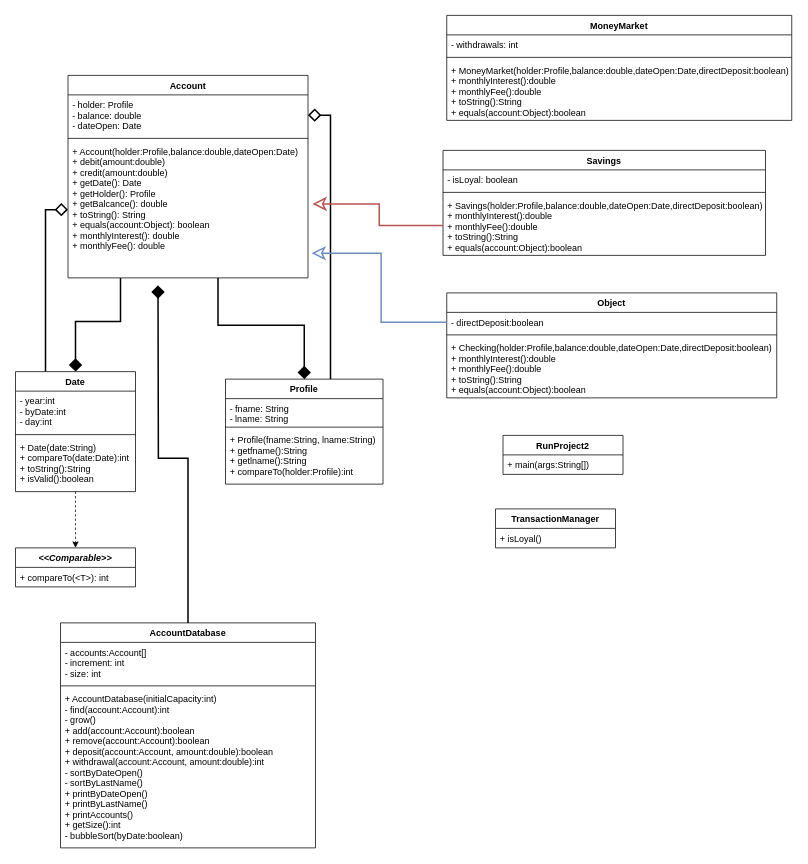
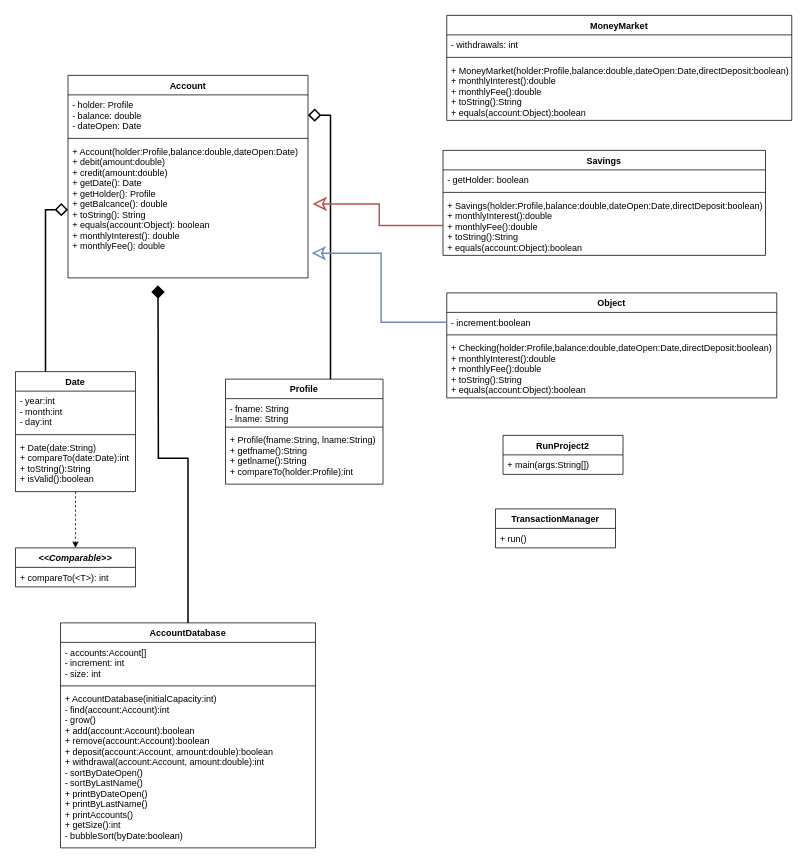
  <mxCell id="0" />
  <mxCell id="1" parent="0" />
  <mxCell id="2" style="edgeStyle=orthogonalEdgeStyle;rounded=0;orthogonalLoop=1;jettySize=auto;html=1;entryX=0.5;entryY=0;entryDx=0;entryDy=0;dashed=1;" parent="1" source="27" target="31" edge="1"><mxGeometry relative="1" as="geometry" /></mxCell>
  <mxCell id="3" style="edgeStyle=orthogonalEdgeStyle;rounded=0;orthogonalLoop=1;jettySize=auto;html=1;entryX=1;entryY=0.5;entryDx=0;entryDy=0;endArrow=diamond;endFill=0;strokeWidth=2;jumpSize=6;endSize=13;" parent="1" source="4" target="11" edge="1"><mxGeometry relative="1" as="geometry"><Array as="points"><mxPoint x="440" y="153" /></Array></mxGeometry></mxCell>
  <mxCell id="4" value="Profile" style="swimlane;fontStyle=1;align=center;verticalAlign=top;childLayout=stackLayout;horizontal=1;startSize=26;horizontalStack=0;resizeParent=1;resizeParentMax=0;resizeLast=0;collapsible=1;marginBottom=0;" parent="1" vertex="1"><mxGeometry x="300" y="505" width="210" height="140" as="geometry" /></mxCell>
  <mxCell id="5" value="- fname: String&#10;- lname: String" style="text;strokeColor=none;fillColor=none;align=left;verticalAlign=top;spacingLeft=4;spacingRight=4;overflow=hidden;rotatable=0;points=[[0,0.5],[1,0.5]];portConstraint=eastwest;" parent="4" vertex="1"><mxGeometry y="26" width="210" height="34" as="geometry" /></mxCell>
  <mxCell id="6" value="" style="line;strokeWidth=1;fillColor=none;align=left;verticalAlign=middle;spacingTop=-1;spacingLeft=3;spacingRight=3;rotatable=0;labelPosition=right;points=[];portConstraint=eastwest;" parent="4" vertex="1"><mxGeometry y="60" width="210" height="8" as="geometry" /></mxCell>
  <mxCell id="7" value="+ Profile(fname:String, lname:String)&#10;+ getfname():String&#10;+ getlname():String&#10;+ compareTo(holder:Profile):int" style="text;strokeColor=none;fillColor=none;align=left;verticalAlign=top;spacingLeft=4;spacingRight=4;overflow=hidden;rotatable=0;points=[[0,0.5],[1,0.5]];portConstraint=eastwest;" parent="4" vertex="1"><mxGeometry y="68" width="210" height="72" as="geometry" /></mxCell>
- <mxCell id="8" style="edgeStyle=orthogonalEdgeStyle;rounded=0;orthogonalLoop=1;jettySize=auto;html=1;entryX=0.5;entryY=0;entryDx=0;entryDy=0;endArrow=diamond;endFill=1;strokeWidth=2;endSize=13;" parent="1" source="10" target="27" edge="1"><mxGeometry relative="1" as="geometry"><Array as="points"><mxPoint x="160" y="428" /><mxPoint x="100" y="428" /></Array></mxGeometry></mxCell>
- <mxCell id="9" style="edgeStyle=orthogonalEdgeStyle;rounded=0;orthogonalLoop=1;jettySize=auto;html=1;endArrow=diamond;endFill=1;strokeWidth=2;endSize=13;" parent="1" source="10" target="4" edge="1"><mxGeometry relative="1" as="geometry"><Array as="points"><mxPoint x="290" y="433" /><mxPoint x="405" y="433" /></Array></mxGeometry></mxCell>
  <mxCell id="10" value="Account" style="swimlane;fontStyle=1;align=center;verticalAlign=top;childLayout=stackLayout;horizontal=1;startSize=26;horizontalStack=0;resizeParent=1;resizeParentMax=0;resizeLast=0;collapsible=1;marginBottom=0;" parent="1" vertex="1"><mxGeometry x="90" y="100" width="320" height="270" as="geometry" /></mxCell>
  <mxCell id="11" value="- holder: Profile&#10;- balance: double&#10;- dateOpen: Date" style="text;strokeColor=none;fillColor=none;align=left;verticalAlign=top;spacingLeft=4;spacingRight=4;overflow=hidden;rotatable=0;points=[[0,0.5],[1,0.5]];portConstraint=eastwest;" parent="10" vertex="1"><mxGeometry y="26" width="320" height="54" as="geometry" /></mxCell>
  <mxCell id="12" value="" style="line;strokeWidth=1;fillColor=none;align=left;verticalAlign=middle;spacingTop=-1;spacingLeft=3;spacingRight=3;rotatable=0;labelPosition=right;points=[];portConstraint=eastwest;" parent="10" vertex="1"><mxGeometry y="80" width="320" height="8" as="geometry" /></mxCell>
  <mxCell id="13" value="+ Account(holder:Profile,balance:double,dateOpen:Date)&#10;+ debit(amount:double)&#10;+ credit(amount:double)&#10;+ getDate(): Date&#10;+ getHolder(): Profile&#10;+ getBalcance(): double&#10;+ toString(): String&#10;+ equals(account:Object): boolean&#10;+ monthlyInterest(): double&#10;+ monthlyFee(): double" style="text;strokeColor=none;fillColor=none;align=left;verticalAlign=top;spacingLeft=4;spacingRight=4;overflow=hidden;rotatable=0;points=[[0,0.5],[1,0.5]];portConstraint=eastwest;" parent="10" vertex="1"><mxGeometry y="88" width="320" height="182" as="geometry" /></mxCell>
  <mxCell id="14" value="MoneyMarket" style="swimlane;fontStyle=1;align=center;verticalAlign=top;childLayout=stackLayout;horizontal=1;startSize=26;horizontalStack=0;resizeParent=1;resizeParentMax=0;resizeLast=0;collapsible=1;marginBottom=0;" parent="1" vertex="1"><mxGeometry x="595" y="20" width="460" height="140" as="geometry" /></mxCell>
  <mxCell id="15" value="- withdrawals: int" style="text;strokeColor=none;fillColor=none;align=left;verticalAlign=top;spacingLeft=4;spacingRight=4;overflow=hidden;rotatable=0;points=[[0,0.5],[1,0.5]];portConstraint=eastwest;" parent="14" vertex="1"><mxGeometry y="26" width="460" height="26" as="geometry" /></mxCell>
  <mxCell id="16" value="" style="line;strokeWidth=1;fillColor=none;align=left;verticalAlign=middle;spacingTop=-1;spacingLeft=3;spacingRight=3;rotatable=0;labelPosition=right;points=[];portConstraint=eastwest;" parent="14" vertex="1"><mxGeometry y="52" width="460" height="8" as="geometry" /></mxCell>
  <mxCell id="17" value="+ MoneyMarket(holder:Profile,balance:double,dateOpen:Date,directDeposit:boolean)&#10;+ monthlyInterest():double&#10;+ monthlyFee():double&#10;+ toString():String&#10;+ equals(account:Object):boolean" style="text;strokeColor=none;fillColor=none;align=left;verticalAlign=top;spacingLeft=4;spacingRight=4;overflow=hidden;rotatable=0;points=[[0,0.5],[1,0.5]];portConstraint=eastwest;" parent="14" vertex="1"><mxGeometry y="60" width="460" height="80" as="geometry" /></mxCell>
  <mxCell id="18" value="Savings" style="swimlane;fontStyle=1;align=center;verticalAlign=top;childLayout=stackLayout;horizontal=1;startSize=26;horizontalStack=0;resizeParent=1;resizeParentMax=0;resizeLast=0;collapsible=1;marginBottom=0;" parent="1" vertex="1"><mxGeometry x="590" y="200" width="430" height="140" as="geometry" /></mxCell>
- <mxCell id="19" value="- isLoyal: boolean" style="text;strokeColor=none;fillColor=none;align=left;verticalAlign=top;spacingLeft=4;spacingRight=4;overflow=hidden;rotatable=0;points=[[0,0.5],[1,0.5]];portConstraint=eastwest;" parent="18" vertex="1"><mxGeometry y="26" width="430" height="26" as="geometry" /></mxCell>
+ <mxCell id="19" value="- getHolder: boolean" style="text;strokeColor=none;fillColor=none;align=left;verticalAlign=top;spacingLeft=4;spacingRight=4;overflow=hidden;rotatable=0;points=[[0,0.5],[1,0.5]];portConstraint=eastwest;" parent="18" vertex="1"><mxGeometry y="26" width="430" height="26" as="geometry" /></mxCell>
  <mxCell id="20" value="" style="line;strokeWidth=1;fillColor=none;align=left;verticalAlign=middle;spacingTop=-1;spacingLeft=3;spacingRight=3;rotatable=0;labelPosition=right;points=[];portConstraint=eastwest;" parent="18" vertex="1"><mxGeometry y="52" width="430" height="8" as="geometry" /></mxCell>
  <mxCell id="21" value="+ Savings(holder:Profile,balance:double,dateOpen:Date,directDeposit:boolean)&#10;+ monthlyInterest():double&#10;+ monthlyFee():double&#10;+ toString():String&#10;+ equals(account:Object):boolean" style="text;strokeColor=none;fillColor=none;align=left;verticalAlign=top;spacingLeft=4;spacingRight=4;overflow=hidden;rotatable=0;points=[[0,0.5],[1,0.5]];portConstraint=eastwest;" parent="18" vertex="1"><mxGeometry y="60" width="430" height="80" as="geometry" /></mxCell>
  <mxCell id="22" value="Object" style="swimlane;fontStyle=1;align=center;verticalAlign=top;childLayout=stackLayout;horizontal=1;startSize=26;horizontalStack=0;resizeParent=1;resizeParentMax=0;resizeLast=0;collapsible=1;marginBottom=0;" parent="1" vertex="1"><mxGeometry x="595" y="390" width="440" height="140" as="geometry" /></mxCell>
- <mxCell id="23" value="- directDeposit:boolean" style="text;strokeColor=none;fillColor=none;align=left;verticalAlign=top;spacingLeft=4;spacingRight=4;overflow=hidden;rotatable=0;points=[[0,0.5],[1,0.5]];portConstraint=eastwest;" parent="22" vertex="1"><mxGeometry y="26" width="440" height="26" as="geometry" /></mxCell>
+ <mxCell id="23" value="- increment:boolean" style="text;strokeColor=none;fillColor=none;align=left;verticalAlign=top;spacingLeft=4;spacingRight=4;overflow=hidden;rotatable=0;points=[[0,0.5],[1,0.5]];portConstraint=eastwest;" parent="22" vertex="1"><mxGeometry y="26" width="440" height="26" as="geometry" /></mxCell>
  <mxCell id="24" value="" style="line;strokeWidth=1;fillColor=none;align=left;verticalAlign=middle;spacingTop=-1;spacingLeft=3;spacingRight=3;rotatable=0;labelPosition=right;points=[];portConstraint=eastwest;" parent="22" vertex="1"><mxGeometry y="52" width="440" height="8" as="geometry" /></mxCell>
  <mxCell id="25" value="+ Checking(holder:Profile,balance:double,dateOpen:Date,directDeposit:boolean)&#10;+ monthlyInterest():double&#10;+ monthlyFee():double&#10;+ toString():String&#10;+ equals(account:Object):boolean" style="text;strokeColor=none;fillColor=none;align=left;verticalAlign=top;spacingLeft=4;spacingRight=4;overflow=hidden;rotatable=0;points=[[0,0.5],[1,0.5]];portConstraint=eastwest;" parent="22" vertex="1"><mxGeometry y="60" width="440" height="80" as="geometry" /></mxCell>
  <mxCell id="26" style="edgeStyle=orthogonalEdgeStyle;rounded=0;orthogonalLoop=1;jettySize=auto;html=1;endArrow=diamond;endFill=0;strokeWidth=2;endSize=13;" parent="1" source="27" target="13" edge="1"><mxGeometry relative="1" as="geometry"><Array as="points"><mxPoint x="60" y="279" /></Array></mxGeometry></mxCell>
  <mxCell id="27" value="Date" style="swimlane;fontStyle=1;align=center;verticalAlign=top;childLayout=stackLayout;horizontal=1;startSize=26;horizontalStack=0;resizeParent=1;resizeParentMax=0;resizeLast=0;collapsible=1;marginBottom=0;" parent="1" vertex="1"><mxGeometry x="20" y="495" width="160" height="160" as="geometry" /></mxCell>
- <mxCell id="28" value="- year:int&#10;- byDate:int&#10;- day:int" style="text;strokeColor=none;fillColor=none;align=left;verticalAlign=top;spacingLeft=4;spacingRight=4;overflow=hidden;rotatable=0;points=[[0,0.5],[1,0.5]];portConstraint=eastwest;" parent="27" vertex="1"><mxGeometry y="26" width="160" height="54" as="geometry" /></mxCell>
+ <mxCell id="28" value="- year:int&#10;- month:int&#10;- day:int" style="text;strokeColor=none;fillColor=none;align=left;verticalAlign=top;spacingLeft=4;spacingRight=4;overflow=hidden;rotatable=0;points=[[0,0.5],[1,0.5]];portConstraint=eastwest;" parent="27" vertex="1"><mxGeometry y="26" width="160" height="54" as="geometry" /></mxCell>
  <mxCell id="29" value="" style="line;strokeWidth=1;fillColor=none;align=left;verticalAlign=middle;spacingTop=-1;spacingLeft=3;spacingRight=3;rotatable=0;labelPosition=right;points=[];portConstraint=eastwest;" parent="27" vertex="1"><mxGeometry y="80" width="160" height="8" as="geometry" /></mxCell>
  <mxCell id="30" value="+ Date(date:String)&#10;+ compareTo(date:Date):int&#10;+ toString():String&#10;+ isValid():boolean" style="text;strokeColor=none;fillColor=none;align=left;verticalAlign=top;spacingLeft=4;spacingRight=4;overflow=hidden;rotatable=0;points=[[0,0.5],[1,0.5]];portConstraint=eastwest;" parent="27" vertex="1"><mxGeometry y="88" width="160" height="72" as="geometry" /></mxCell>
  <mxCell id="31" value="&lt;&lt;Comparable&gt;&gt;" style="swimlane;fontStyle=3;align=center;verticalAlign=top;childLayout=stackLayout;horizontal=1;startSize=26;horizontalStack=0;resizeParent=1;resizeParentMax=0;resizeLast=0;collapsible=1;marginBottom=0;" parent="1" vertex="1"><mxGeometry x="20" y="730" width="160" height="52" as="geometry" /></mxCell>
  <mxCell id="32" value="+ compareTo(&lt;T&gt;): int" style="text;strokeColor=none;fillColor=none;align=left;verticalAlign=top;spacingLeft=4;spacingRight=4;overflow=hidden;rotatable=0;points=[[0,0.5],[1,0.5]];portConstraint=eastwest;" parent="31" vertex="1"><mxGeometry y="26" width="160" height="26" as="geometry" /></mxCell>
  <mxCell id="33" style="edgeStyle=orthogonalEdgeStyle;rounded=0;orthogonalLoop=1;jettySize=auto;html=1;endArrow=diamond;endFill=1;strokeWidth=2;endSize=13;" parent="1" source="34" edge="1"><mxGeometry relative="1" as="geometry"><mxPoint x="210" y="380" as="targetPoint" /></mxGeometry></mxCell>
  <mxCell id="34" value="AccountDatabase" style="swimlane;fontStyle=1;align=center;verticalAlign=top;childLayout=stackLayout;horizontal=1;startSize=26;horizontalStack=0;resizeParent=1;resizeParentMax=0;resizeLast=0;collapsible=1;marginBottom=0;" parent="1" vertex="1"><mxGeometry x="80" y="830" width="340" height="300" as="geometry" /></mxCell>
  <mxCell id="35" value="- accounts:Account[]&#10;- increment: int&#10;- size: int" style="text;strokeColor=none;fillColor=none;align=left;verticalAlign=top;spacingLeft=4;spacingRight=4;overflow=hidden;rotatable=0;points=[[0,0.5],[1,0.5]];portConstraint=eastwest;" parent="34" vertex="1"><mxGeometry y="26" width="340" height="54" as="geometry" /></mxCell>
  <mxCell id="36" value="" style="line;strokeWidth=1;fillColor=none;align=left;verticalAlign=middle;spacingTop=-1;spacingLeft=3;spacingRight=3;rotatable=0;labelPosition=right;points=[];portConstraint=eastwest;" parent="34" vertex="1"><mxGeometry y="80" width="340" height="8" as="geometry" /></mxCell>
  <mxCell id="37" value="+ AccountDatabase(initialCapacity:int)&#10;- find(account:Account):int&#10;- grow()&#10;+ add(account:Account):boolean&#10;+ remove(account:Account):boolean&#10;+ deposit(account:Account, amount:double):boolean&#10;+ withdrawal(account:Account, amount:double):int&#10;- sortByDateOpen()&#10;- sortByLastName()&#10;+ printByDateOpen()&#10;+ printByLastName()&#10;+ printAccounts()&#10;+ getSize():int&#10;- bubbleSort(byDate:boolean)" style="text;strokeColor=none;fillColor=none;align=left;verticalAlign=top;spacingLeft=4;spacingRight=4;overflow=hidden;rotatable=0;points=[[0,0.5],[1,0.5]];portConstraint=eastwest;" parent="34" vertex="1"><mxGeometry y="88" width="340" height="212" as="geometry" /></mxCell>
  <mxCell id="38" style="edgeStyle=orthogonalEdgeStyle;rounded=0;jumpSize=6;orthogonalLoop=1;jettySize=auto;html=1;entryX=1.019;entryY=0.458;entryDx=0;entryDy=0;entryPerimeter=0;endArrow=classic;endFill=0;endSize=13;strokeWidth=2;fillColor=#f8cecc;strokeColor=#b85450;" parent="1" source="21" target="13" edge="1"><mxGeometry relative="1" as="geometry" /></mxCell>
  <mxCell id="39" style="edgeStyle=orthogonalEdgeStyle;rounded=0;jumpSize=6;orthogonalLoop=1;jettySize=auto;html=1;entryX=1.015;entryY=0.819;entryDx=0;entryDy=0;entryPerimeter=0;endArrow=classic;endFill=0;endSize=13;strokeWidth=2;fillColor=#dae8fc;strokeColor=#6c8ebf;" parent="1" source="23" target="13" edge="1"><mxGeometry relative="1" as="geometry" /></mxCell>
  <mxCell id="40" value="RunProject2" style="swimlane;fontStyle=1;align=center;verticalAlign=top;childLayout=stackLayout;horizontal=1;startSize=26;horizontalStack=0;resizeParent=1;resizeParentMax=0;resizeLast=0;collapsible=1;marginBottom=0;" parent="1" vertex="1"><mxGeometry x="670" y="580" width="160" height="52" as="geometry" /></mxCell>
  <mxCell id="41" value="+ main(args:String[])" style="text;strokeColor=none;fillColor=none;align=left;verticalAlign=top;spacingLeft=4;spacingRight=4;overflow=hidden;rotatable=0;points=[[0,0.5],[1,0.5]];portConstraint=eastwest;" parent="40" vertex="1"><mxGeometry y="26" width="160" height="26" as="geometry" /></mxCell>
  <mxCell id="42" value="TransactionManager" style="swimlane;fontStyle=1;align=center;verticalAlign=top;childLayout=stackLayout;horizontal=1;startSize=26;horizontalStack=0;resizeParent=1;resizeParentMax=0;resizeLast=0;collapsible=1;marginBottom=0;" parent="1" vertex="1"><mxGeometry x="660" y="678" width="160" height="52" as="geometry" /></mxCell>
- <mxCell id="43" value="+ isLoyal()" style="text;strokeColor=none;fillColor=none;align=left;verticalAlign=top;spacingLeft=4;spacingRight=4;overflow=hidden;rotatable=0;points=[[0,0.5],[1,0.5]];portConstraint=eastwest;" parent="42" vertex="1"><mxGeometry y="26" width="160" height="26" as="geometry" /></mxCell>
+ <mxCell id="43" value="+ run()" style="text;strokeColor=none;fillColor=none;align=left;verticalAlign=top;spacingLeft=4;spacingRight=4;overflow=hidden;rotatable=0;points=[[0,0.5],[1,0.5]];portConstraint=eastwest;" parent="42" vertex="1"><mxGeometry y="26" width="160" height="26" as="geometry" /></mxCell>
